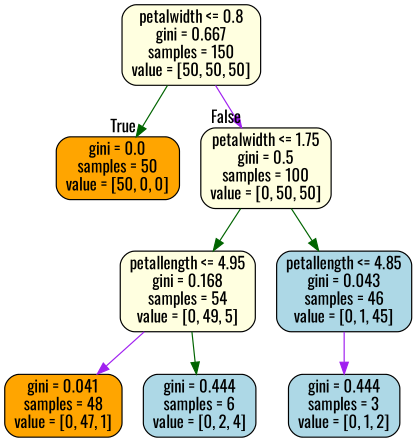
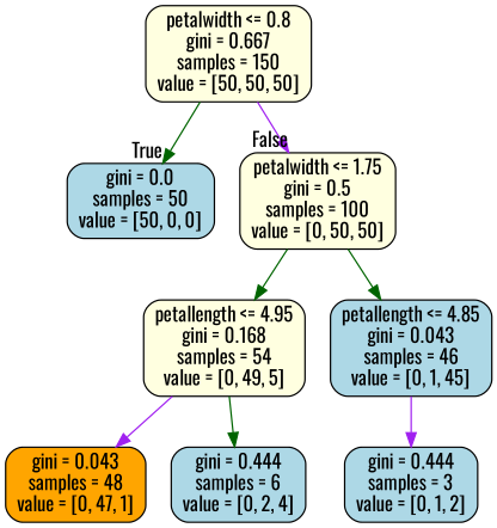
  digraph {
    fontname=Oswald
    node [color=black fillcolor=lightyellow fontname=Oswald shape=box style="filled, rounded"]
    edge [color=darkgreen fontname=Oswald]
    n1 [label="petalwidth <= 0.8\ngini = 0.667\nsamples = 150\nvalue = [50, 50, 50]"]
-   n2 [fillcolor=orange label="gini = 0.0\nsamples = 50\nvalue = [50, 0, 0]"]
+   n2 [fillcolor=lightblue label="gini = 0.0\nsamples = 50\nvalue = [50, 0, 0]"]
    n3 [label="petalwidth <= 1.75\ngini = 0.5\nsamples = 100\nvalue = [0, 50, 50]"]
    n4 [label="petallength <= 4.95\ngini = 0.168\nsamples = 54\nvalue = [0, 49, 5]"]
    n5 [fillcolor=lightblue label="petallength <= 4.85\ngini = 0.043\nsamples = 46\nvalue = [0, 1, 45]"]
-   n6 [fillcolor=orange label="gini = 0.041\nsamples = 48\nvalue = [0, 47, 1]"]
+   n6 [fillcolor=orange label="gini = 0.043\nsamples = 48\nvalue = [0, 47, 1]"]
    n7 [fillcolor=lightblue label="gini = 0.444\nsamples = 6\nvalue = [0, 2, 4]"]
    n8 [fillcolor=lightblue label="gini = 0.444\nsamples = 3\nvalue = [0, 1, 2]"]
    n1 -> n2 [headlabel=True labelangle=45 labeldistance=2.5]
    n1 -> n3 [color=purple headlabel=False labelangle=-45 labeldistance=2.5]
    n3 -> n4
    n3 -> n5
    n4 -> n6 [color=purple]
    n4 -> n7
    n5 -> n8 [color=purple]
  }
